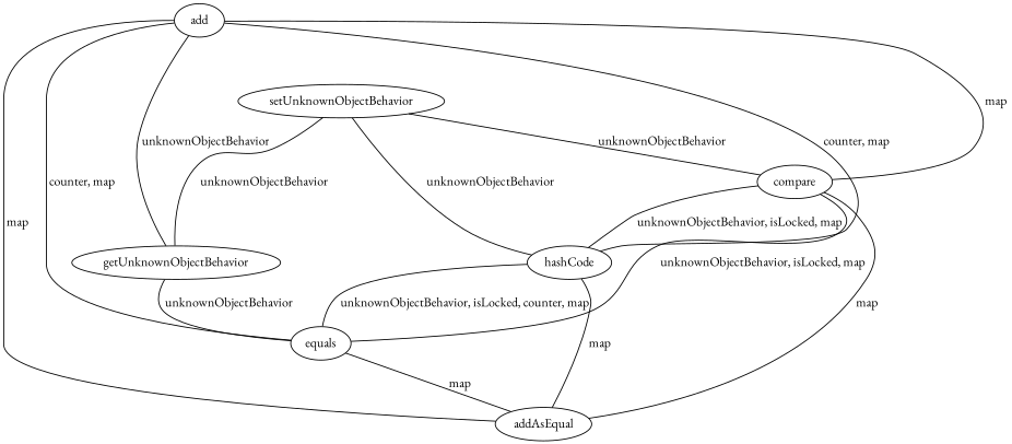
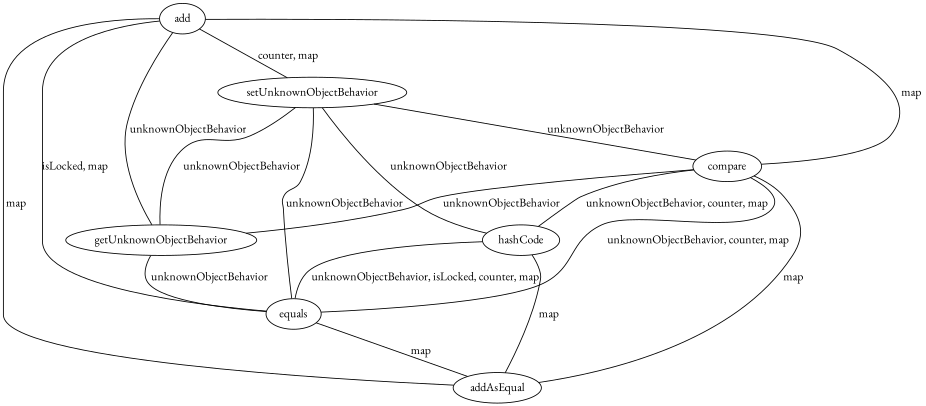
  digraph {
    fontname="EB Garamond"
    node [fontname="EB Garamond"]
    edge [dir=none fontname="EB Garamond"]
    add
    compare
    hashCode
    equals
    addAsEqual
    getUnknownObjectBehavior
    setUnknownObjectBehavior
    add -> compare [label=" map"]
-   add -> hashCode [label=" counter, map"]
-   add -> equals [label=" counter, map"]
+   add -> setUnknownObjectBehavior [label=" counter, map"]
+   add -> equals [label=" isLocked, map"]
    add -> addAsEqual [label=" map"]
-   compare -> hashCode [label=" unknownObjectBehavior, isLocked, map"]
-   compare -> equals [label=" unknownObjectBehavior, isLocked, map"]
+   compare -> hashCode [label=" unknownObjectBehavior, counter, map"]
+   compare -> equals [label=" unknownObjectBehavior, counter, map"]
    compare -> addAsEqual [label=" map"]
+   compare -> getUnknownObjectBehavior [label=" unknownObjectBehavior"]
    hashCode -> equals [label=" unknownObjectBehavior, isLocked, counter, map"]
    hashCode -> addAsEqual [label=" map"]
    equals -> addAsEqual [label=" map"]
    getUnknownObjectBehavior -> add [label=" unknownObjectBehavior"]
    getUnknownObjectBehavior -> equals [label=" unknownObjectBehavior"]
    setUnknownObjectBehavior -> compare [label=" unknownObjectBehavior"]
    setUnknownObjectBehavior -> hashCode [label=" unknownObjectBehavior"]
+   setUnknownObjectBehavior -> equals [label=" unknownObjectBehavior"]
    setUnknownObjectBehavior -> getUnknownObjectBehavior [label=" unknownObjectBehavior"]
  }
